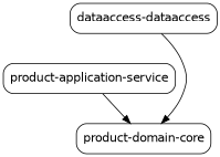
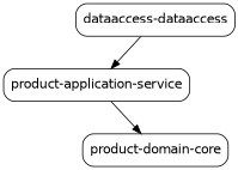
  digraph {
    node [fontname=Helvetica fontsize=14 shape=box style=rounded]
    edge [fontname=Helvetica fontsize=10]
    n1 [label=<product-application-service>]
    n2 [label=<product-domain-core>]
    n3 [label="dataaccess-dataaccess"]
    n1 -> n2
-   n3 -> n2
+   n3 -> n1
  }
